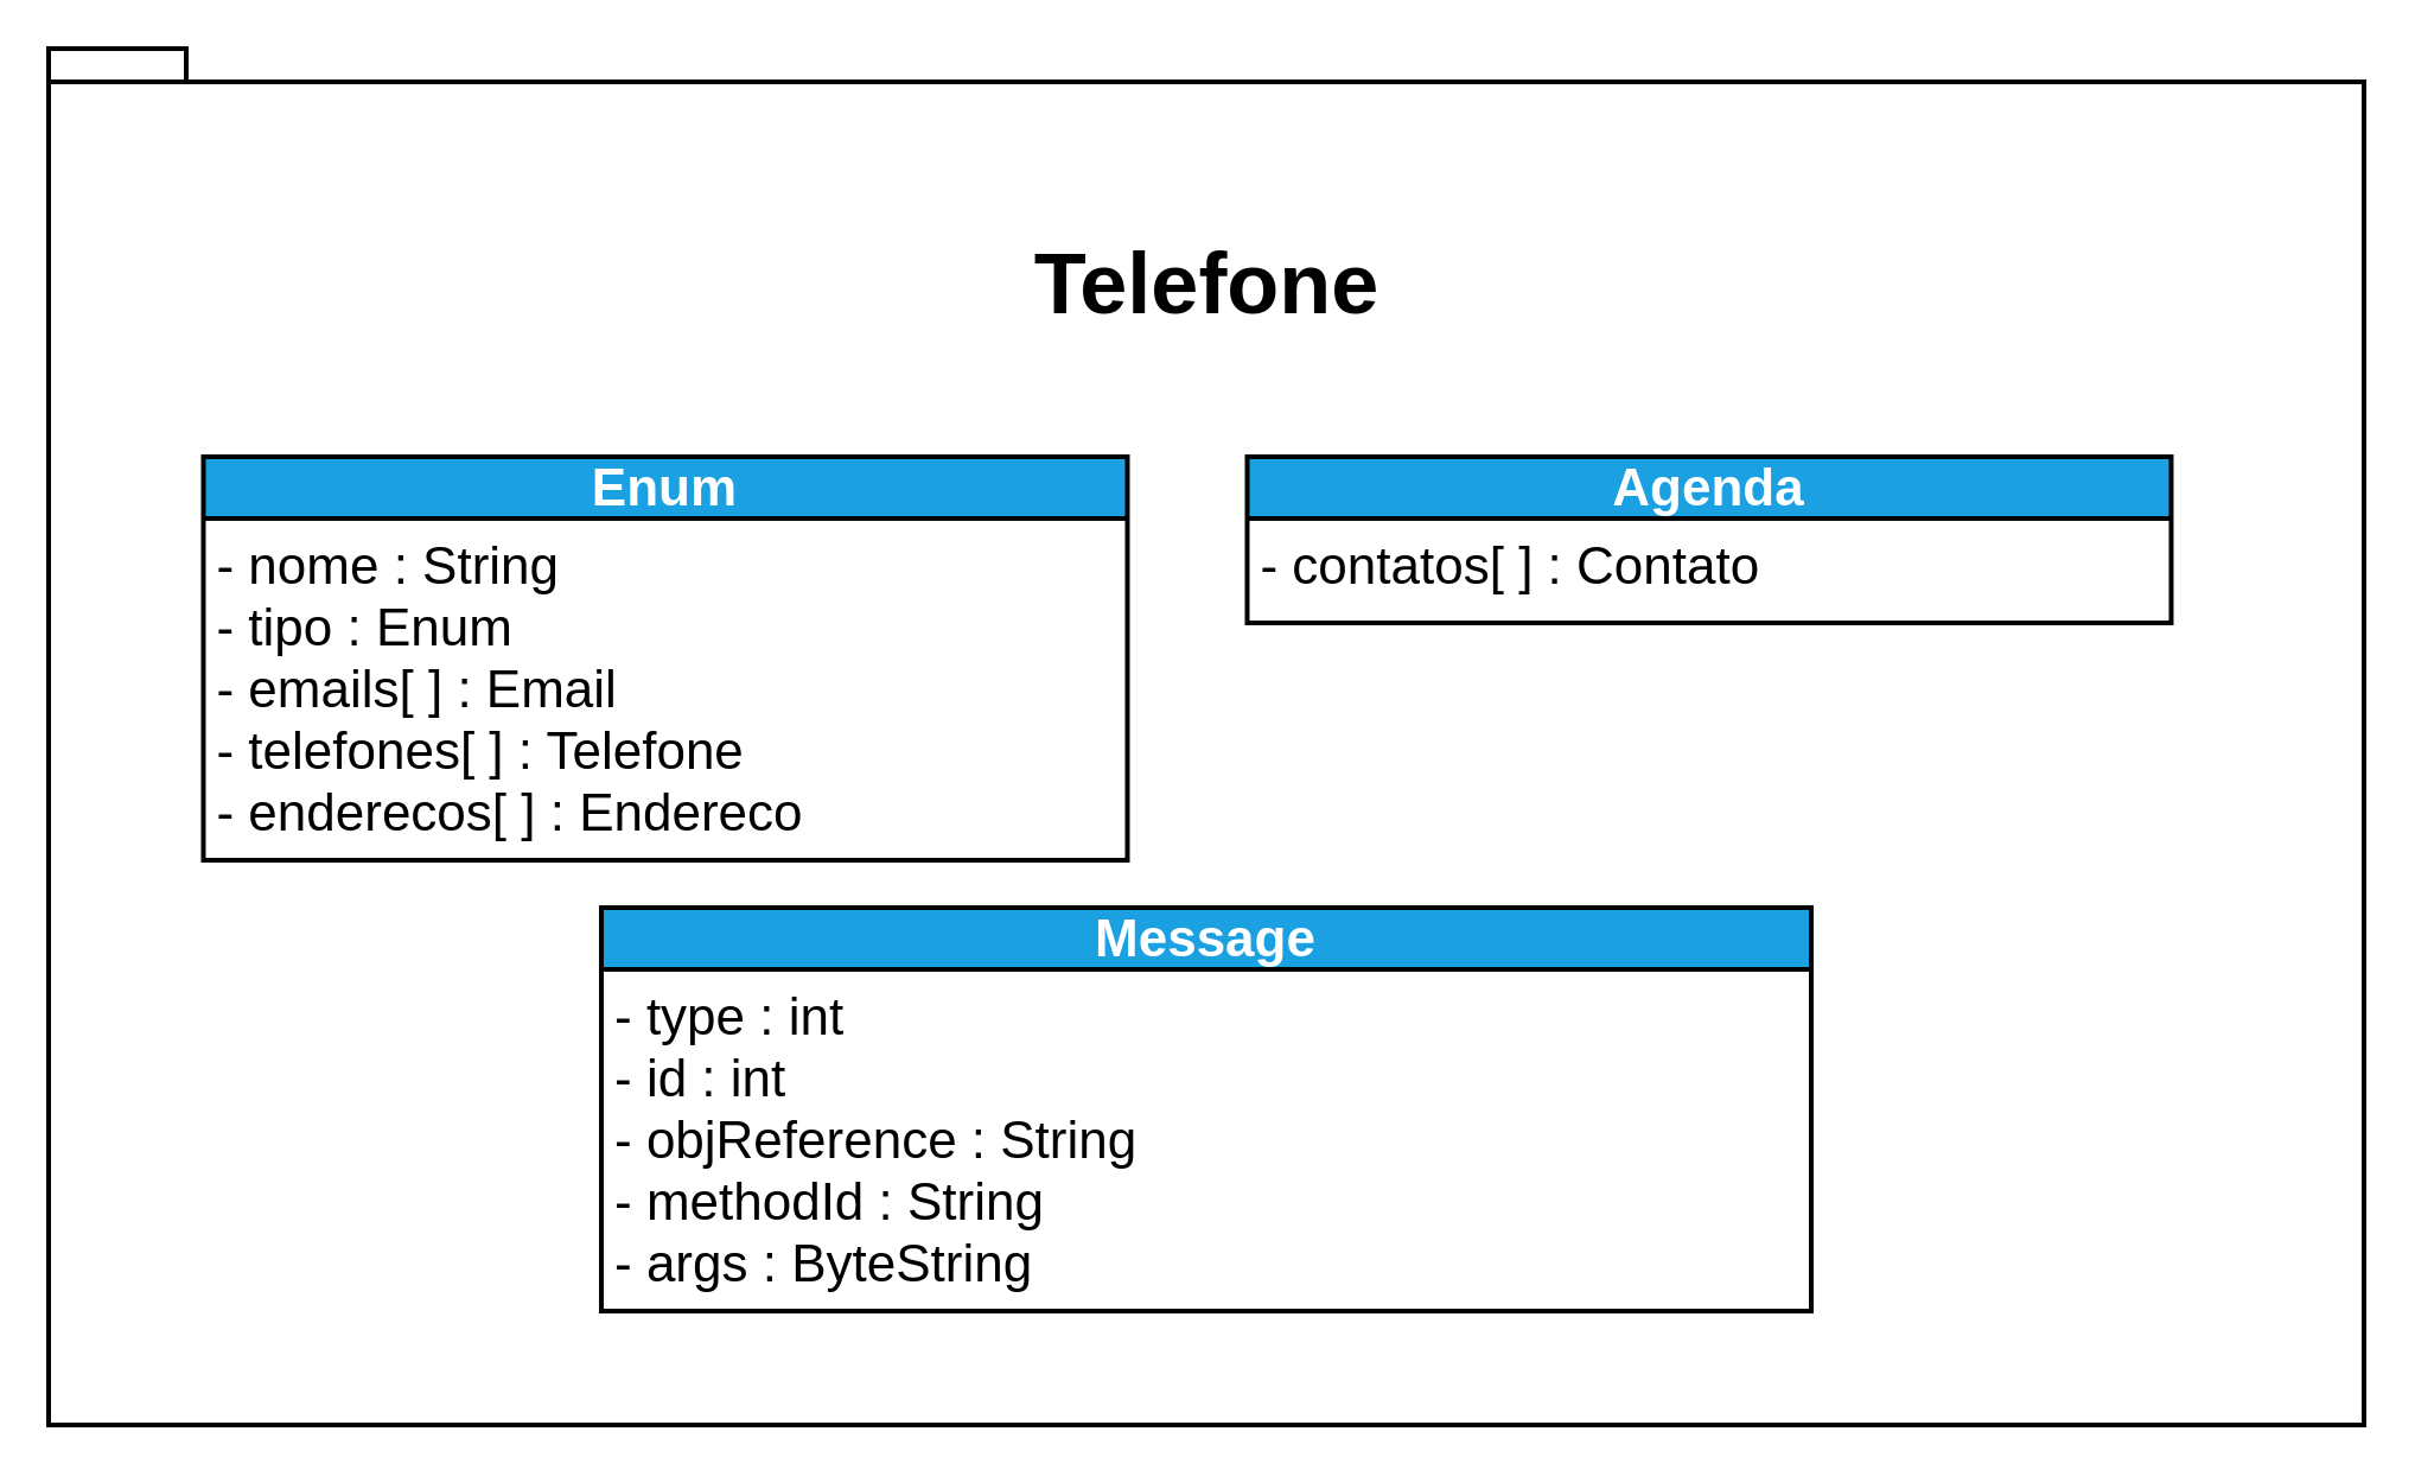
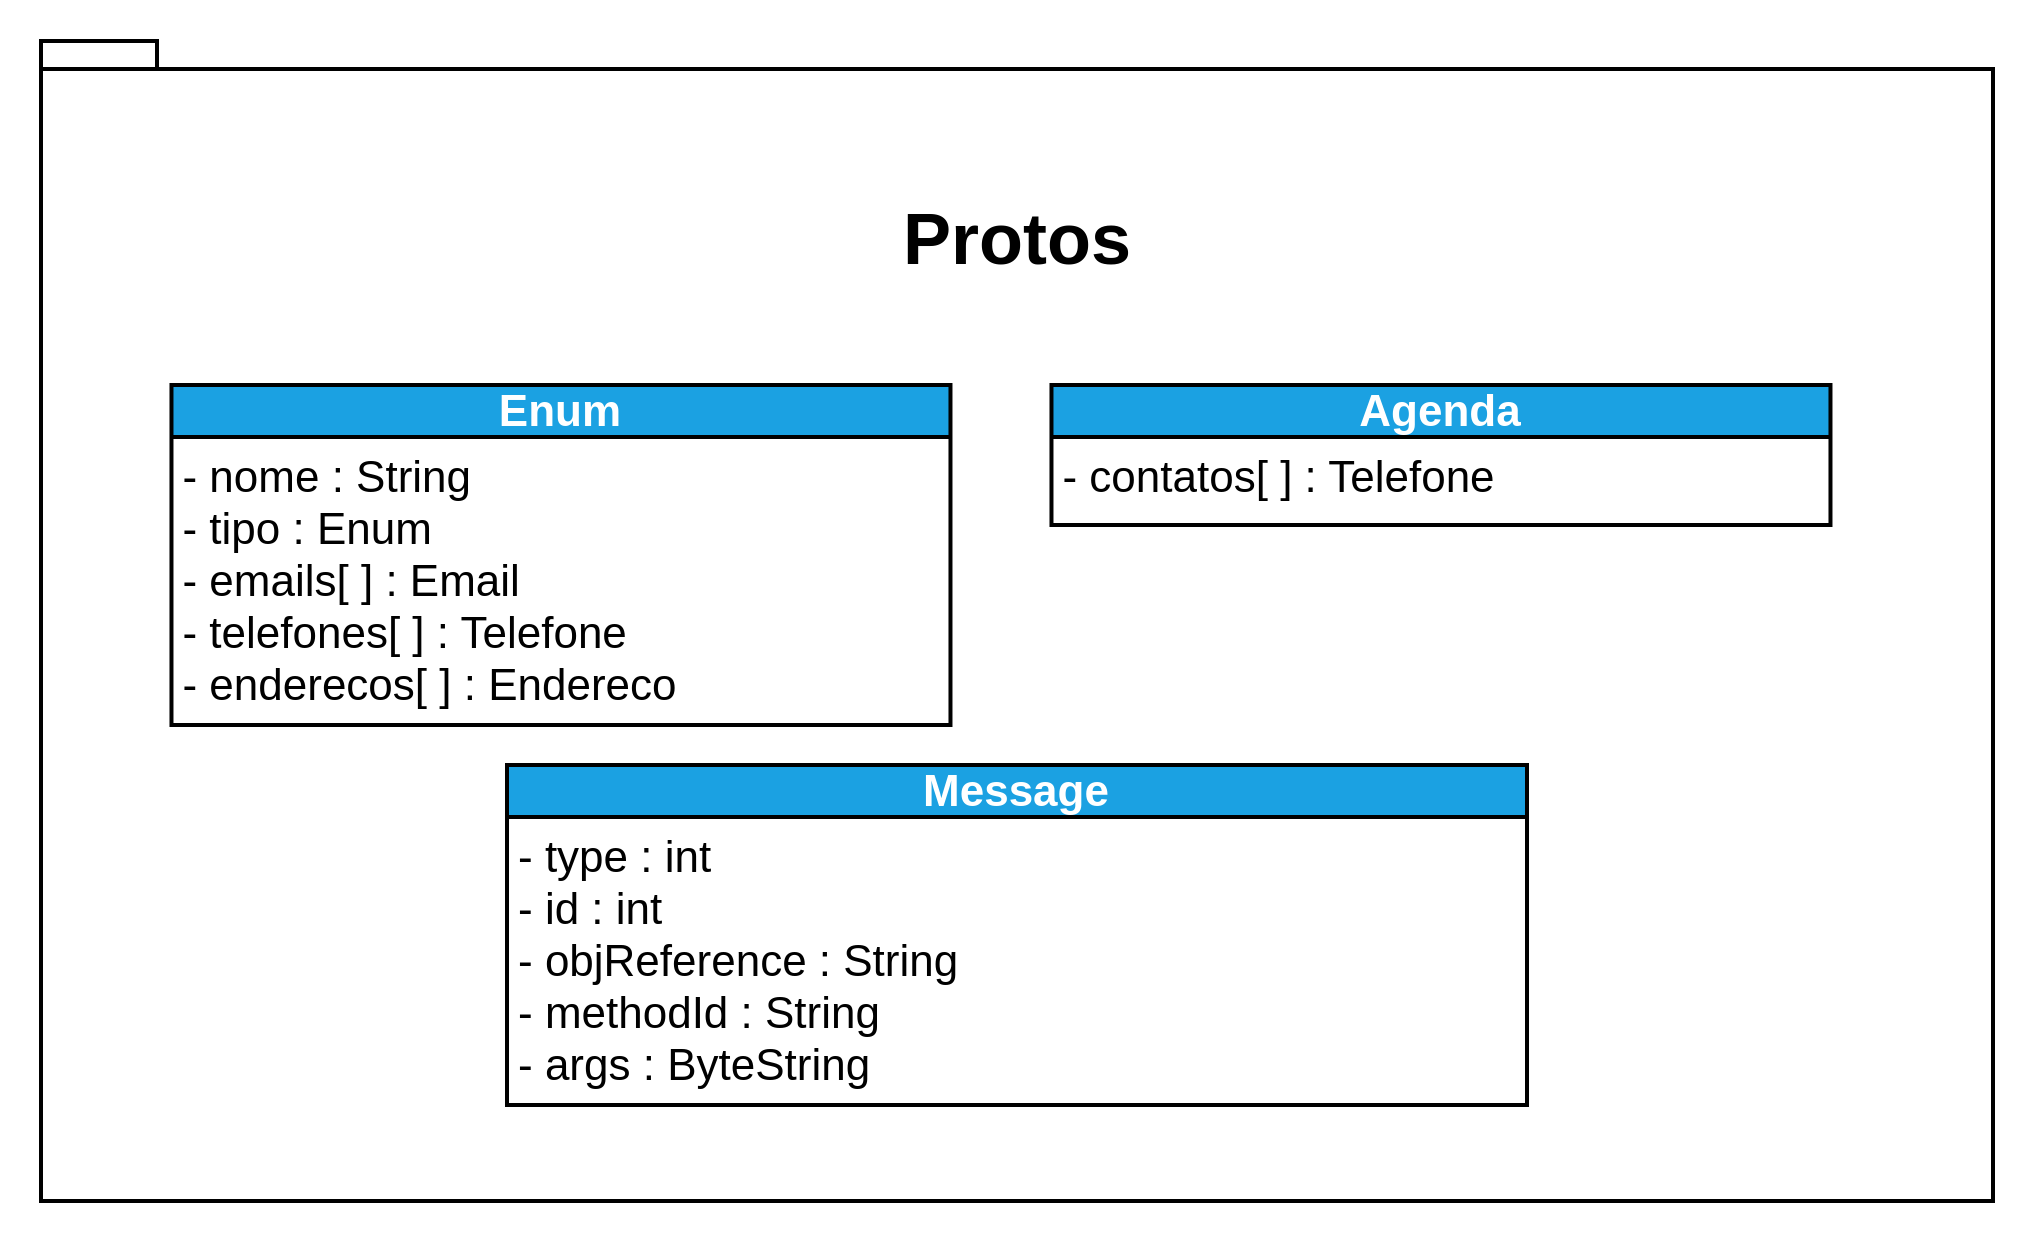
  <mxCell id="0" />
  <mxCell id="1" parent="0" />
- <mxCell id="2" value="&lt;p style=&quot;line-height: 2.6 ; font-size: 36px&quot;&gt;Telefone&lt;/p&gt;" style="shape=folder;fontStyle=1;spacingTop=10;tabWidth=40;tabHeight=14;tabPosition=left;html=1;verticalAlign=top;strokeWidth=2;" parent="1" vertex="1"><mxGeometry x="20" y="20" width="976" height="580" as="geometry" /></mxCell>
+ <mxCell id="2" value="&lt;p style=&quot;line-height: 2.6 ; font-size: 36px&quot;&gt;Protos&lt;/p&gt;" style="shape=folder;fontStyle=1;spacingTop=10;tabWidth=40;tabHeight=14;tabPosition=left;html=1;verticalAlign=top;strokeWidth=2;" parent="1" vertex="1"><mxGeometry x="20" y="20" width="976" height="580" as="geometry" /></mxCell>
  <mxCell id="3" value="Enum" style="swimlane;fontStyle=1;align=center;verticalAlign=bottom;childLayout=stackLayout;horizontal=1;startSize=26;horizontalStack=0;resizeParent=1;resizeParentMax=0;resizeLast=0;collapsible=1;marginBottom=0;fontSize=22;strokeColor=#000000;strokeWidth=2;fillColor=#1ba1e2;fontColor=#ffffff;" parent="1" vertex="1"><mxGeometry x="85.24" y="192" width="389.5" height="170" as="geometry" /></mxCell>
  <mxCell id="4" value="- nome : String&#10;- tipo : Enum&#10;- emails[ ] : Email&#10;- telefones[ ] : Telefone&#10;- enderecos[ ] : Endereco" style="text;strokeColor=none;fillColor=none;align=left;verticalAlign=top;spacingLeft=4;spacingRight=4;overflow=hidden;rotatable=0;points=[[0,0.5],[1,0.5]];portConstraint=eastwest;fontSize=22;strokeWidth=2;" parent="3" vertex="1"><mxGeometry y="26" width="389.5" height="144" as="geometry" /></mxCell>
  <mxCell id="5" value="Agenda" style="swimlane;fontStyle=1;align=center;verticalAlign=bottom;childLayout=stackLayout;horizontal=1;startSize=26;horizontalStack=0;resizeParent=1;resizeParentMax=0;resizeLast=0;collapsible=1;marginBottom=0;fontSize=22;strokeColor=#000000;strokeWidth=2;fillColor=#1ba1e2;fontColor=#ffffff;" parent="1" vertex="1"><mxGeometry x="525.24" y="192" width="389.5" height="70" as="geometry" /></mxCell>
- <mxCell id="6" value="- contatos[ ] : Contato" style="text;strokeColor=none;fillColor=none;align=left;verticalAlign=top;spacingLeft=4;spacingRight=4;overflow=hidden;rotatable=0;points=[[0,0.5],[1,0.5]];portConstraint=eastwest;fontSize=22;strokeWidth=2;" parent="5" vertex="1"><mxGeometry y="26" width="389.5" height="44" as="geometry" /></mxCell>
+ <mxCell id="6" value="- contatos[ ] : Telefone" style="text;strokeColor=none;fillColor=none;align=left;verticalAlign=top;spacingLeft=4;spacingRight=4;overflow=hidden;rotatable=0;points=[[0,0.5],[1,0.5]];portConstraint=eastwest;fontSize=22;strokeWidth=2;" parent="5" vertex="1"><mxGeometry y="26" width="389.5" height="44" as="geometry" /></mxCell>
  <mxCell id="7" value="Message" style="swimlane;fontStyle=1;align=center;verticalAlign=bottom;childLayout=stackLayout;horizontal=1;startSize=26;horizontalStack=0;resizeParent=1;resizeParentMax=0;resizeLast=0;collapsible=1;marginBottom=0;fontSize=22;strokeColor=#000000;strokeWidth=2;fillColor=#1ba1e2;fontColor=#ffffff;" parent="1" vertex="1"><mxGeometry x="253" y="382" width="510" height="170" as="geometry" /></mxCell>
  <mxCell id="8" value="- type : int&#10;- id : int&#10;- objReference : String&#10;- methodId : String&#10;- args : ByteString" style="text;strokeColor=none;fillColor=none;align=left;verticalAlign=top;spacingLeft=4;spacingRight=4;overflow=hidden;rotatable=0;points=[[0,0.5],[1,0.5]];portConstraint=eastwest;fontSize=22;strokeWidth=2;" parent="7" vertex="1"><mxGeometry y="26" width="510" height="144" as="geometry" /></mxCell>
